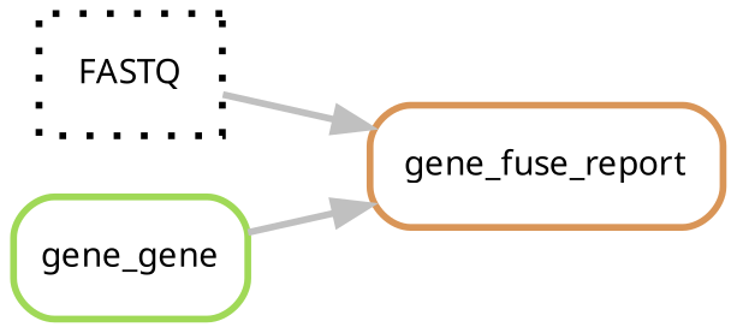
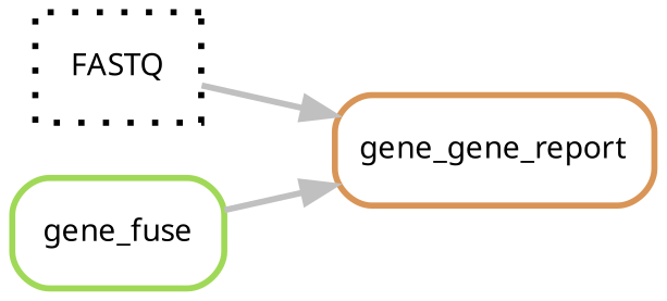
  digraph {
    bgcolor=white
    rankdir=LR
    node [fontname=sans fontsize=10 penwidth=2 shape=box style=rounded]
    edge [color=grey penwidth=2]
    n1 [color="0.0 0.0 0.0" label=FASTQ style=dotted]
-   n2 [color="0.08 0.6 0.85" label=gene_fuse_report]
-   n3 [color="0.24 0.6 0.85" label=gene_gene]
+   n2 [color="0.08 0.6 0.85" label=gene_gene_report]
+   n3 [color="0.24 0.6 0.85" label=gene_fuse]
    n1 -> n2
    n3 -> n2
  }
